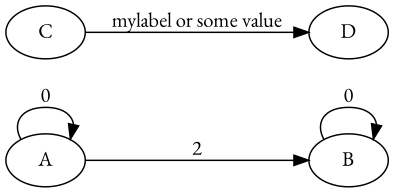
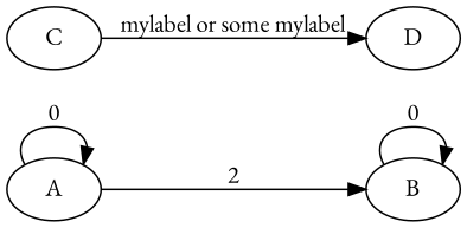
  digraph {
    fontname="EB Garamond"
    rankdir=LR
    node [fontname="EB Garamond"]
    edge [fontname="EB Garamond"]
    A
    B
    C
    D
    A -> A [label=0]
    A -> B [label=2]
    B -> B [label=0]
-   C -> D [label="mylabel or some value"]
+   C -> D [label="mylabel or some mylabel"]
  }
